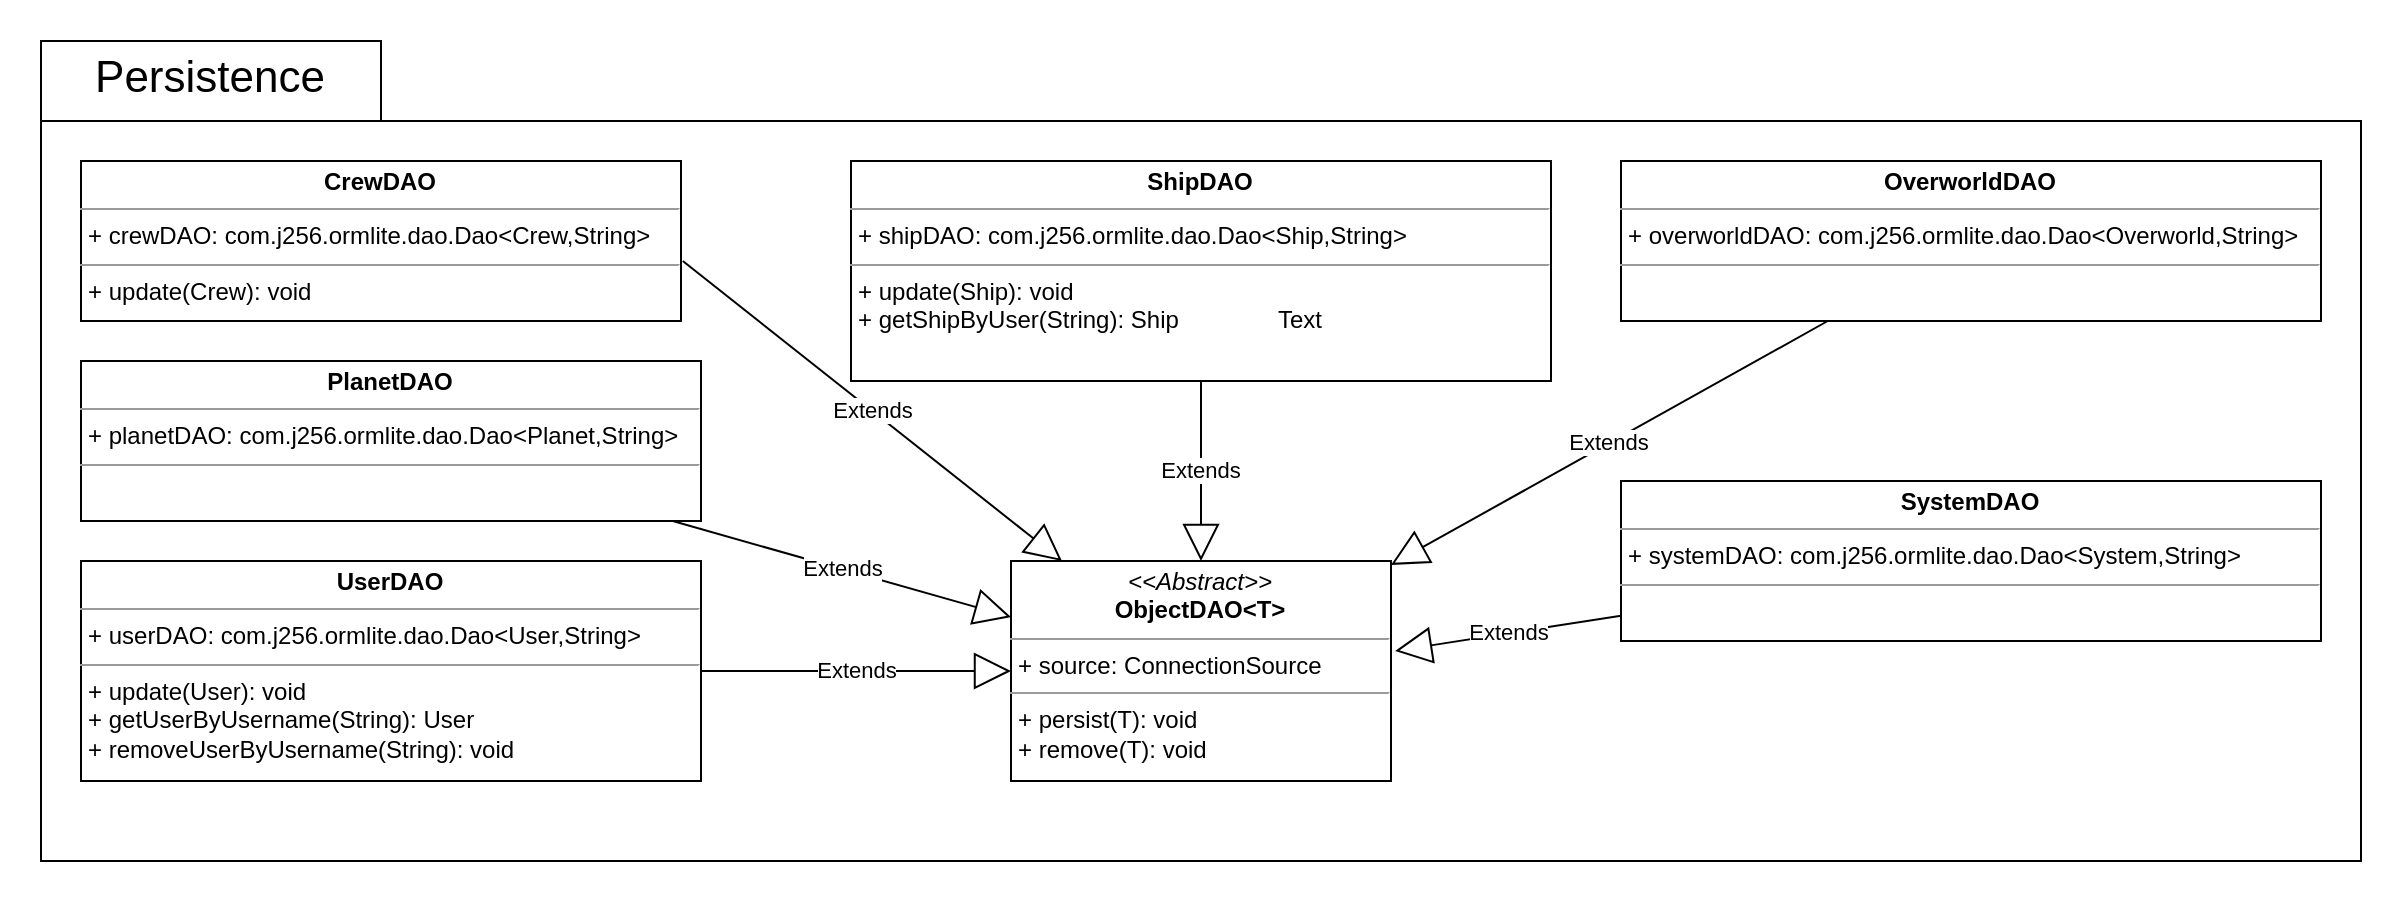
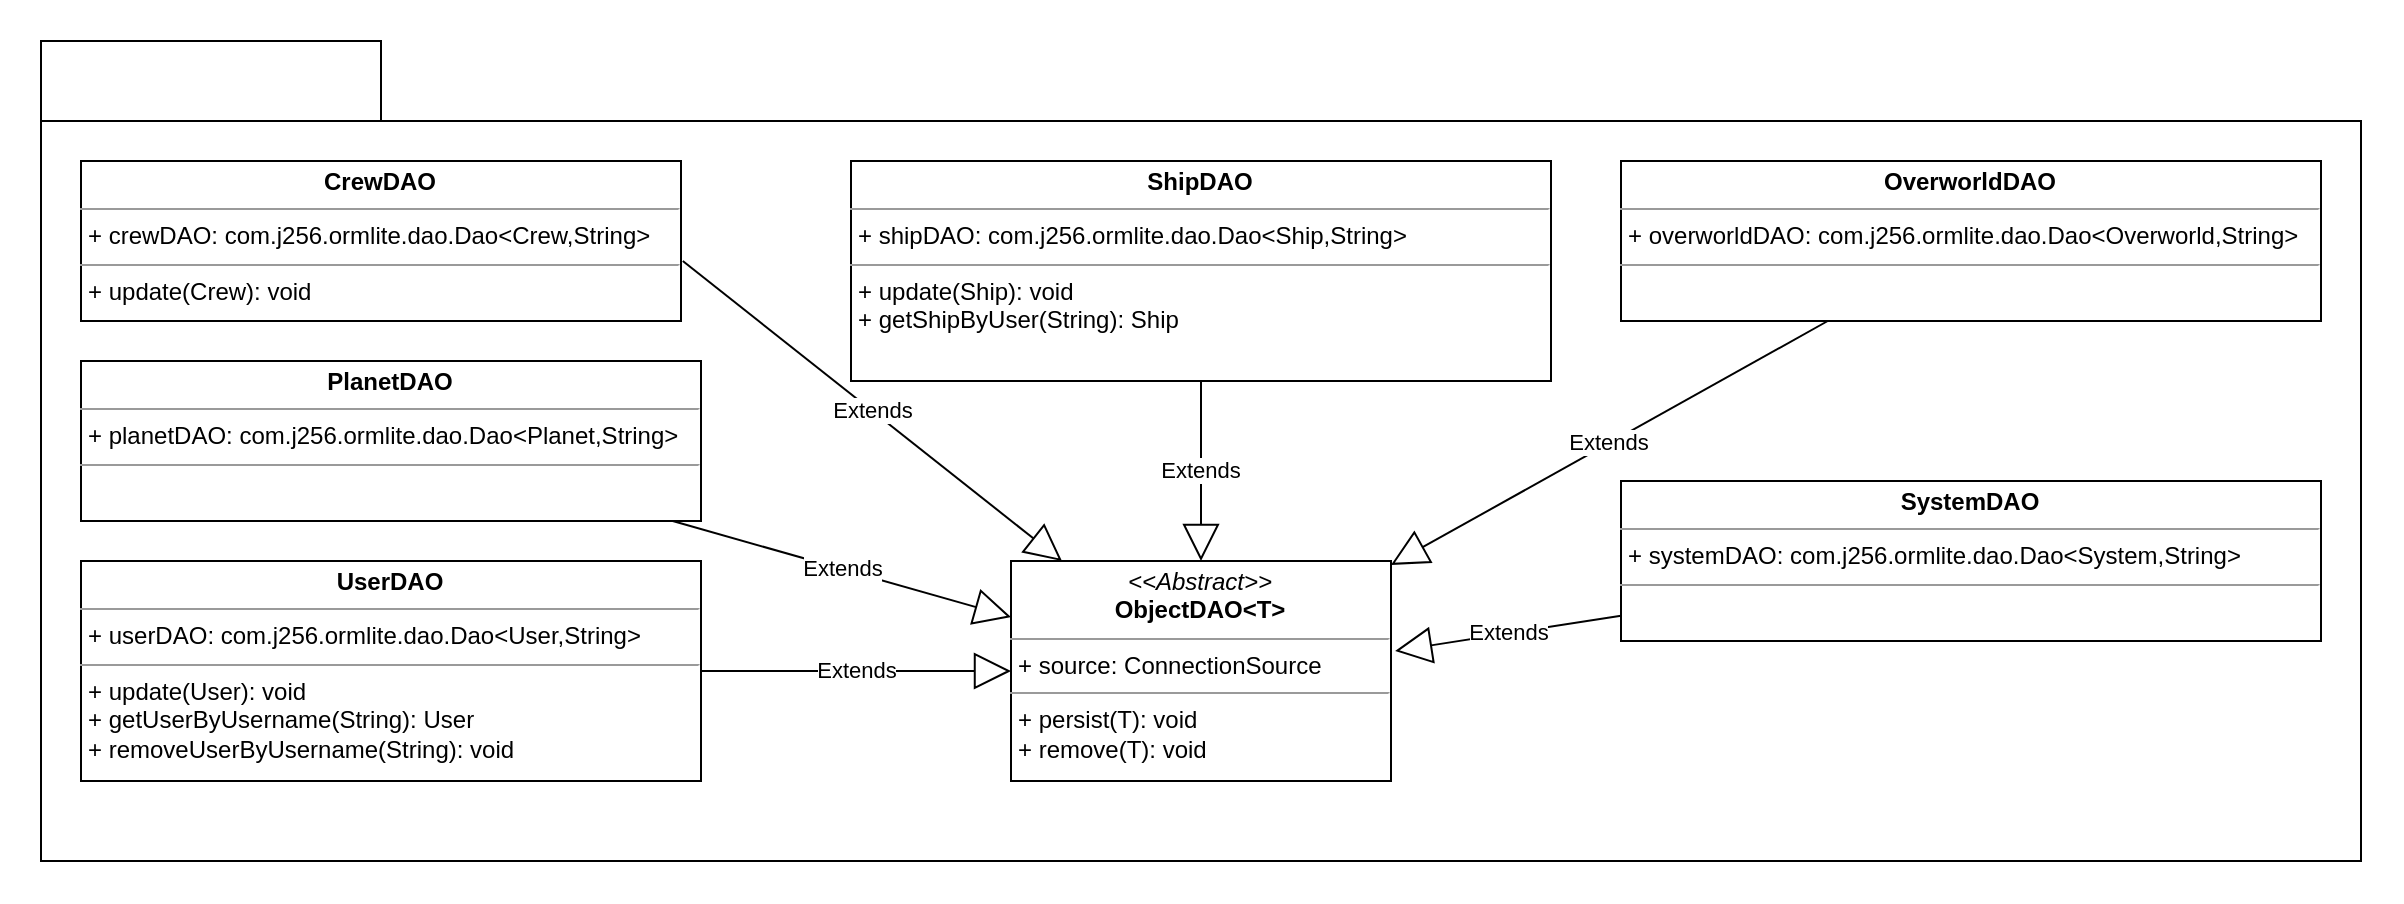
  <mxCell id="0" />
  <mxCell id="1" parent="0" />
  <mxCell id="2" value="" style="shape=folder;fontStyle=1;spacingTop=10;tabWidth=170;tabHeight=40;tabPosition=left;html=1;" vertex="1" parent="1"><mxGeometry x="20" y="20" width="1160" height="410" as="geometry" /></mxCell>
  <mxCell id="3" value="&lt;p style=&quot;margin: 0px ; margin-top: 4px ; text-align: center&quot;&gt;&lt;i&gt;&amp;lt;&amp;lt;Abstract&amp;gt;&amp;gt;&lt;/i&gt;&lt;br&gt;&lt;b&gt;ObjectDAO&amp;lt;T&amp;gt;&lt;/b&gt;&lt;/p&gt;&lt;hr size=&quot;1&quot;&gt;&lt;p style=&quot;margin: 0px ; margin-left: 4px&quot;&gt;+ source: ConnectionSource&lt;/p&gt;&lt;hr size=&quot;1&quot;&gt;&lt;p style=&quot;margin: 0px ; margin-left: 4px&quot;&gt;+ persist(T): void&lt;/p&gt;&lt;p style=&quot;margin: 0px ; margin-left: 4px&quot;&gt;+ remove(T): void&lt;/p&gt;" style="verticalAlign=top;align=left;overflow=fill;fontSize=12;fontFamily=Helvetica;html=1;" vertex="1" parent="1"><mxGeometry x="505" y="280" width="190" height="110" as="geometry" /></mxCell>
  <mxCell id="4" value="&lt;p style=&quot;margin: 0px ; margin-top: 4px ; text-align: center&quot;&gt;&lt;b&gt;CrewDAO&lt;/b&gt;&lt;/p&gt;&lt;hr size=&quot;1&quot;&gt;&lt;p style=&quot;margin: 0px ; margin-left: 4px&quot;&gt;+ crewDAO: com.j256.ormlite.dao.Dao&amp;lt;Crew,String&amp;gt;&amp;nbsp;&lt;/p&gt;&lt;hr size=&quot;1&quot;&gt;&lt;p style=&quot;margin: 0px ; margin-left: 4px&quot;&gt;+ update(Crew): void&lt;/p&gt;" style="verticalAlign=top;align=left;overflow=fill;fontSize=12;fontFamily=Helvetica;html=1;" vertex="1" parent="1"><mxGeometry x="40" y="80" width="300" height="80" as="geometry" /></mxCell>
  <mxCell id="5" value="&lt;p style=&quot;margin: 0px ; margin-top: 4px ; text-align: center&quot;&gt;&lt;b&gt;OverworldDAO&lt;/b&gt;&lt;/p&gt;&lt;hr size=&quot;1&quot;&gt;&lt;p style=&quot;margin: 0px ; margin-left: 4px&quot;&gt;+ overworldDAO: com.j256.ormlite.dao.Dao&amp;lt;Overworld,String&amp;gt;&amp;nbsp;&lt;/p&gt;&lt;hr size=&quot;1&quot;&gt;&lt;p style=&quot;margin: 0px ; margin-left: 4px&quot;&gt;&lt;br&gt;&lt;/p&gt;" style="verticalAlign=top;align=left;overflow=fill;fontSize=12;fontFamily=Helvetica;html=1;" vertex="1" parent="1"><mxGeometry x="810" y="80" width="350" height="80" as="geometry" /></mxCell>
  <mxCell id="6" value="&lt;p style=&quot;margin: 0px ; margin-top: 4px ; text-align: center&quot;&gt;&lt;b&gt;PlanetDAO&lt;/b&gt;&lt;/p&gt;&lt;hr size=&quot;1&quot;&gt;&lt;p style=&quot;margin: 0px ; margin-left: 4px&quot;&gt;+ planetDAO: com.j256.ormlite.dao.Dao&amp;lt;Planet,String&amp;gt;&amp;nbsp;&lt;/p&gt;&lt;hr size=&quot;1&quot;&gt;&lt;p style=&quot;margin: 0px ; margin-left: 4px&quot;&gt;&lt;br&gt;&lt;/p&gt;" style="verticalAlign=top;align=left;overflow=fill;fontSize=12;fontFamily=Helvetica;html=1;" vertex="1" parent="1"><mxGeometry x="40" y="180" width="310" height="80" as="geometry" /></mxCell>
  <mxCell id="7" value="&lt;p style=&quot;margin: 0px ; margin-top: 4px ; text-align: center&quot;&gt;&lt;b&gt;ShipDAO&lt;/b&gt;&lt;/p&gt;&lt;hr size=&quot;1&quot;&gt;&lt;p style=&quot;margin: 0px ; margin-left: 4px&quot;&gt;+ shipDAO: com.j256.ormlite.dao.Dao&amp;lt;Ship,String&amp;gt;&amp;nbsp;&lt;/p&gt;&lt;hr size=&quot;1&quot;&gt;&lt;p style=&quot;margin: 0px ; margin-left: 4px&quot;&gt;+ update(Ship): void&lt;/p&gt;&lt;p style=&quot;margin: 0px ; margin-left: 4px&quot;&gt;+ getShipByUser(String): Ship&lt;/p&gt;" style="verticalAlign=top;align=left;overflow=fill;fontSize=12;fontFamily=Helvetica;html=1;" vertex="1" parent="1"><mxGeometry x="425" y="80" width="350" height="110" as="geometry" /></mxCell>
  <mxCell id="8" value="&lt;p style=&quot;margin: 0px ; margin-top: 4px ; text-align: center&quot;&gt;&lt;b&gt;SystemDAO&lt;/b&gt;&lt;/p&gt;&lt;hr size=&quot;1&quot;&gt;&lt;p style=&quot;margin: 0px ; margin-left: 4px&quot;&gt;+ systemDAO: com.j256.ormlite.dao.Dao&amp;lt;System,String&amp;gt;&amp;nbsp;&lt;/p&gt;&lt;hr size=&quot;1&quot;&gt;&lt;p style=&quot;margin: 0px ; margin-left: 4px&quot;&gt;&lt;br&gt;&lt;/p&gt;" style="verticalAlign=top;align=left;overflow=fill;fontSize=12;fontFamily=Helvetica;html=1;" vertex="1" parent="1"><mxGeometry x="810" y="240" width="350" height="80" as="geometry" /></mxCell>
  <mxCell id="9" value="&lt;p style=&quot;margin: 0px ; margin-top: 4px ; text-align: center&quot;&gt;&lt;b&gt;UserDAO&lt;/b&gt;&lt;/p&gt;&lt;hr size=&quot;1&quot;&gt;&lt;p style=&quot;margin: 0px ; margin-left: 4px&quot;&gt;+ userDAO: com.j256.ormlite.dao.Dao&amp;lt;User,String&amp;gt;&amp;nbsp;&lt;/p&gt;&lt;hr size=&quot;1&quot;&gt;&lt;p style=&quot;margin: 0px ; margin-left: 4px&quot;&gt;+ update(User): void&lt;/p&gt;&lt;p style=&quot;margin: 0px ; margin-left: 4px&quot;&gt;+ getUserByUsername(String): User&lt;/p&gt;&lt;p style=&quot;margin: 0px ; margin-left: 4px&quot;&gt;+ removeUserByUsername(String): void&lt;/p&gt;" style="verticalAlign=top;align=left;overflow=fill;fontSize=12;fontFamily=Helvetica;html=1;" vertex="1" parent="1"><mxGeometry x="40" y="280" width="310" height="110" as="geometry" /></mxCell>
  <mxCell id="10" value="Extends" style="endArrow=block;endSize=16;endFill=0;html=1;" edge="1" parent="1" source="7" target="3"><mxGeometry width="160" relative="1" as="geometry"><mxPoint x="590" y="210" as="sourcePoint" /><mxPoint x="750" y="210" as="targetPoint" /></mxGeometry></mxCell>
  <mxCell id="11" value="Extends" style="endArrow=block;endSize=16;endFill=0;html=1;exitX=1.003;exitY=0.625;exitDx=0;exitDy=0;exitPerimeter=0;" edge="1" parent="1" source="4" target="3"><mxGeometry width="160" relative="1" as="geometry"><mxPoint x="460" y="230" as="sourcePoint" /><mxPoint x="460" y="320" as="targetPoint" /></mxGeometry></mxCell>
  <mxCell id="12" value="Extends" style="endArrow=block;endSize=16;endFill=0;html=1;" edge="1" parent="1" source="6" target="3"><mxGeometry width="160" relative="1" as="geometry"><mxPoint x="620" y="210" as="sourcePoint" /><mxPoint x="620" y="300" as="targetPoint" /></mxGeometry></mxCell>
  <mxCell id="13" value="Extends" style="endArrow=block;endSize=16;endFill=0;html=1;" edge="1" parent="1" source="9" target="3"><mxGeometry width="160" relative="1" as="geometry"><mxPoint x="630" y="220" as="sourcePoint" /><mxPoint x="630" y="310" as="targetPoint" /></mxGeometry></mxCell>
  <mxCell id="14" value="Extends" style="endArrow=block;endSize=16;endFill=0;html=1;" edge="1" parent="1" source="5" target="3"><mxGeometry width="160" relative="1" as="geometry"><mxPoint x="640" y="230" as="sourcePoint" /><mxPoint x="640" y="320" as="targetPoint" /></mxGeometry></mxCell>
  <mxCell id="15" value="Extends" style="endArrow=block;endSize=16;endFill=0;html=1;entryX=1.011;entryY=0.409;entryDx=0;entryDy=0;entryPerimeter=0;" edge="1" parent="1" source="8" target="3"><mxGeometry width="160" relative="1" as="geometry"><mxPoint x="650" y="240" as="sourcePoint" /><mxPoint x="650" y="330" as="targetPoint" /></mxGeometry></mxCell>
- <mxCell id="16" value="Text" style="text;html=1;strokeColor=none;fillColor=none;align=center;verticalAlign=middle;whiteSpace=wrap;rounded=0;" vertex="1" parent="1"><mxGeometry x="630" y="150" width="40" height="20" as="geometry" /></mxCell>
- <mxCell id="17" value="&lt;p style=&quot;line-height: 120%&quot;&gt;&lt;font style=&quot;font-size: 22px&quot;&gt;Persistence&lt;/font&gt;&lt;/p&gt;" style="text;html=1;strokeColor=none;fillColor=none;align=center;verticalAlign=middle;whiteSpace=wrap;rounded=0;" vertex="1" parent="1"><mxGeometry x="20" y="30" width="170" height="20" as="geometry" /></mxCell>
